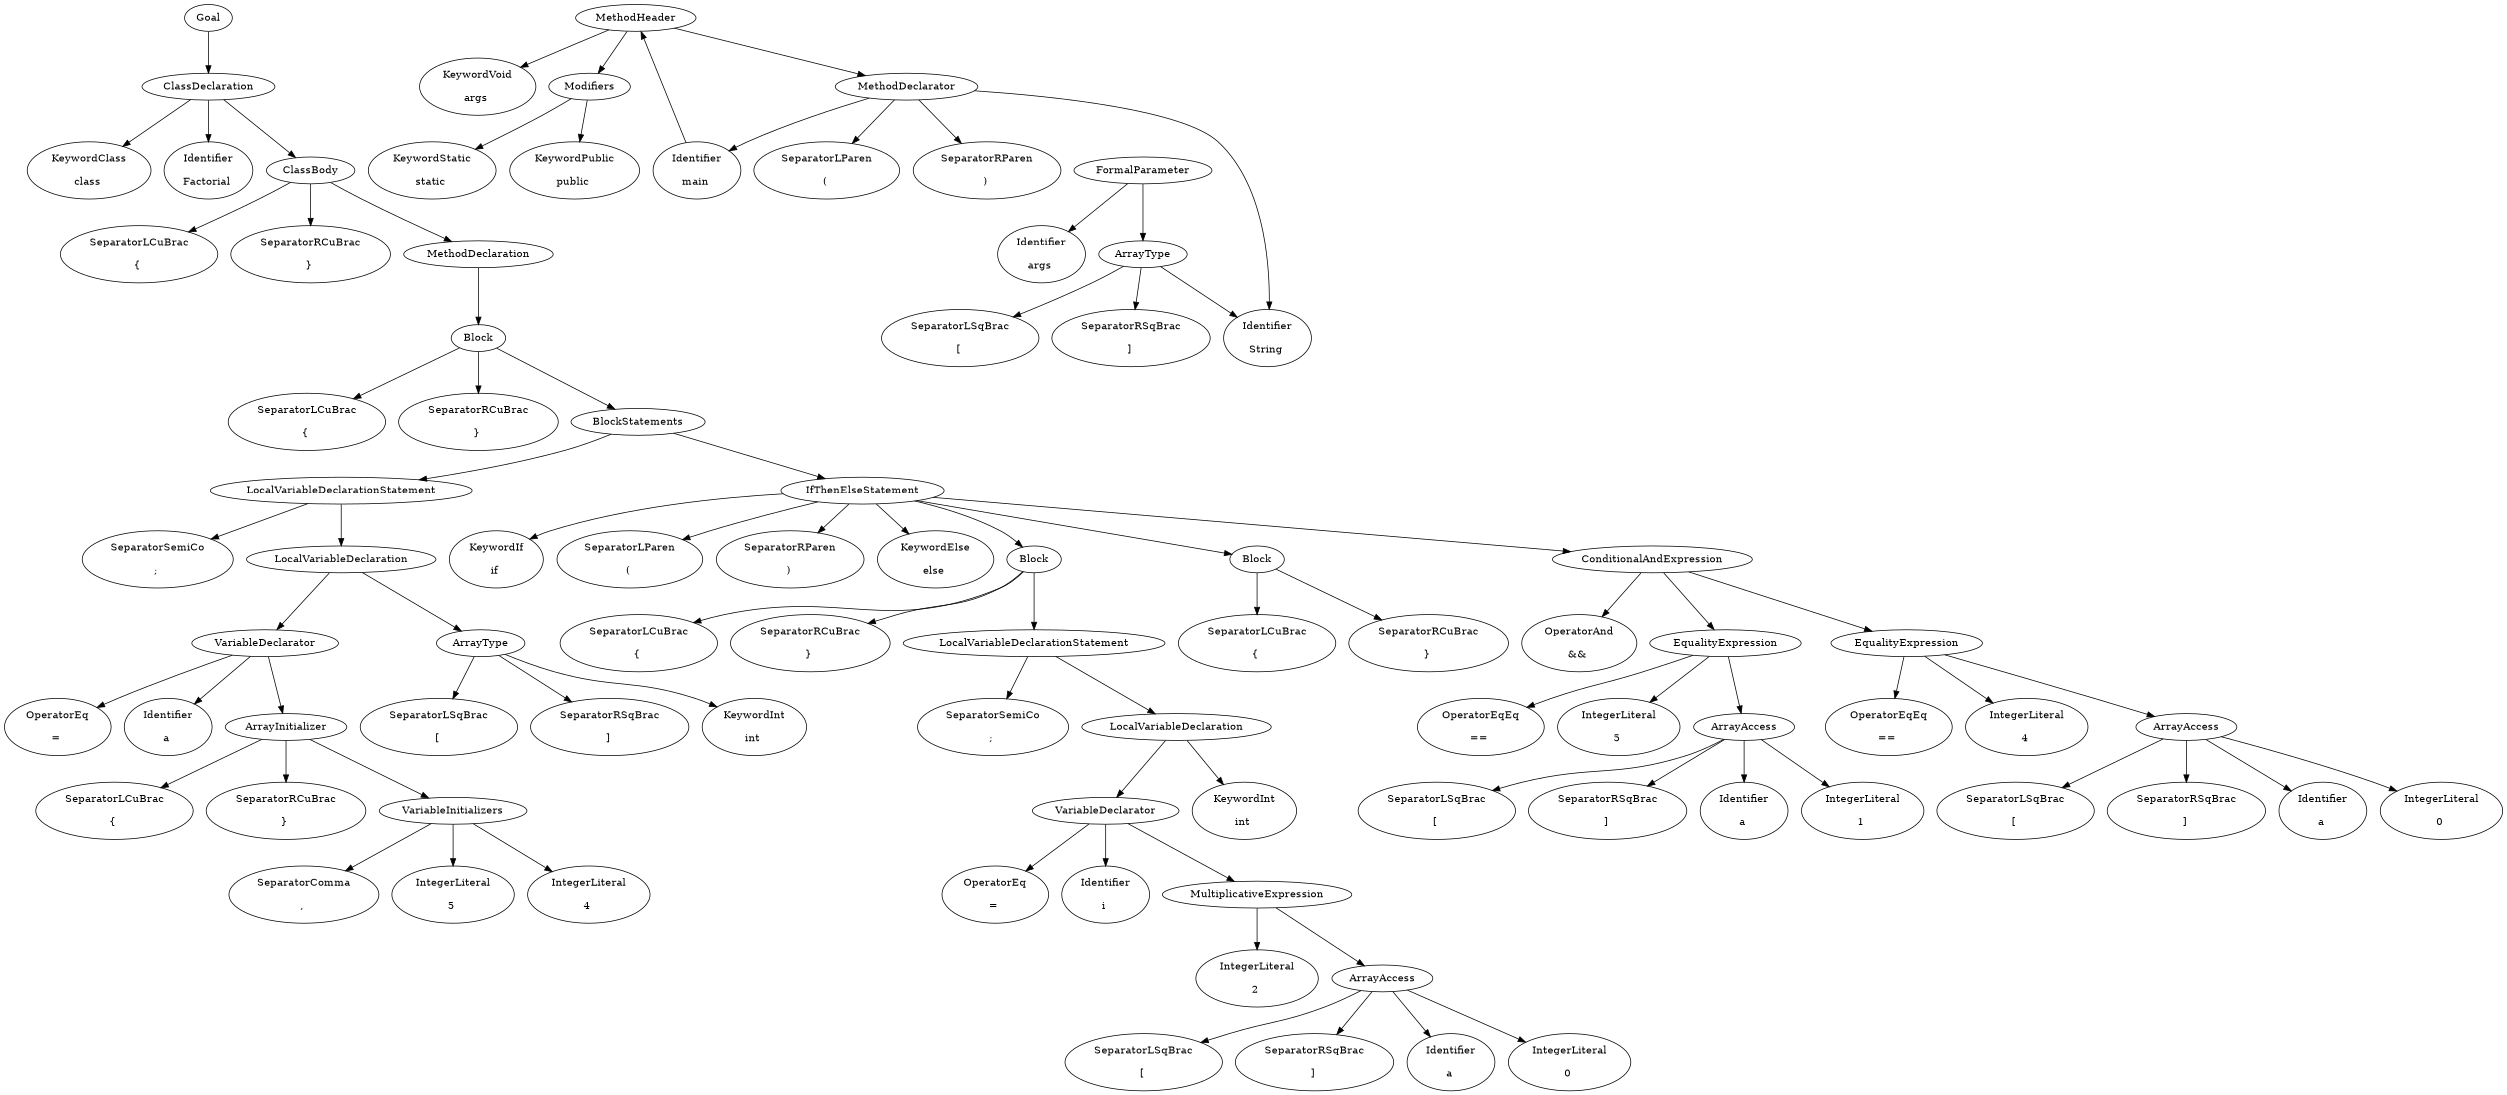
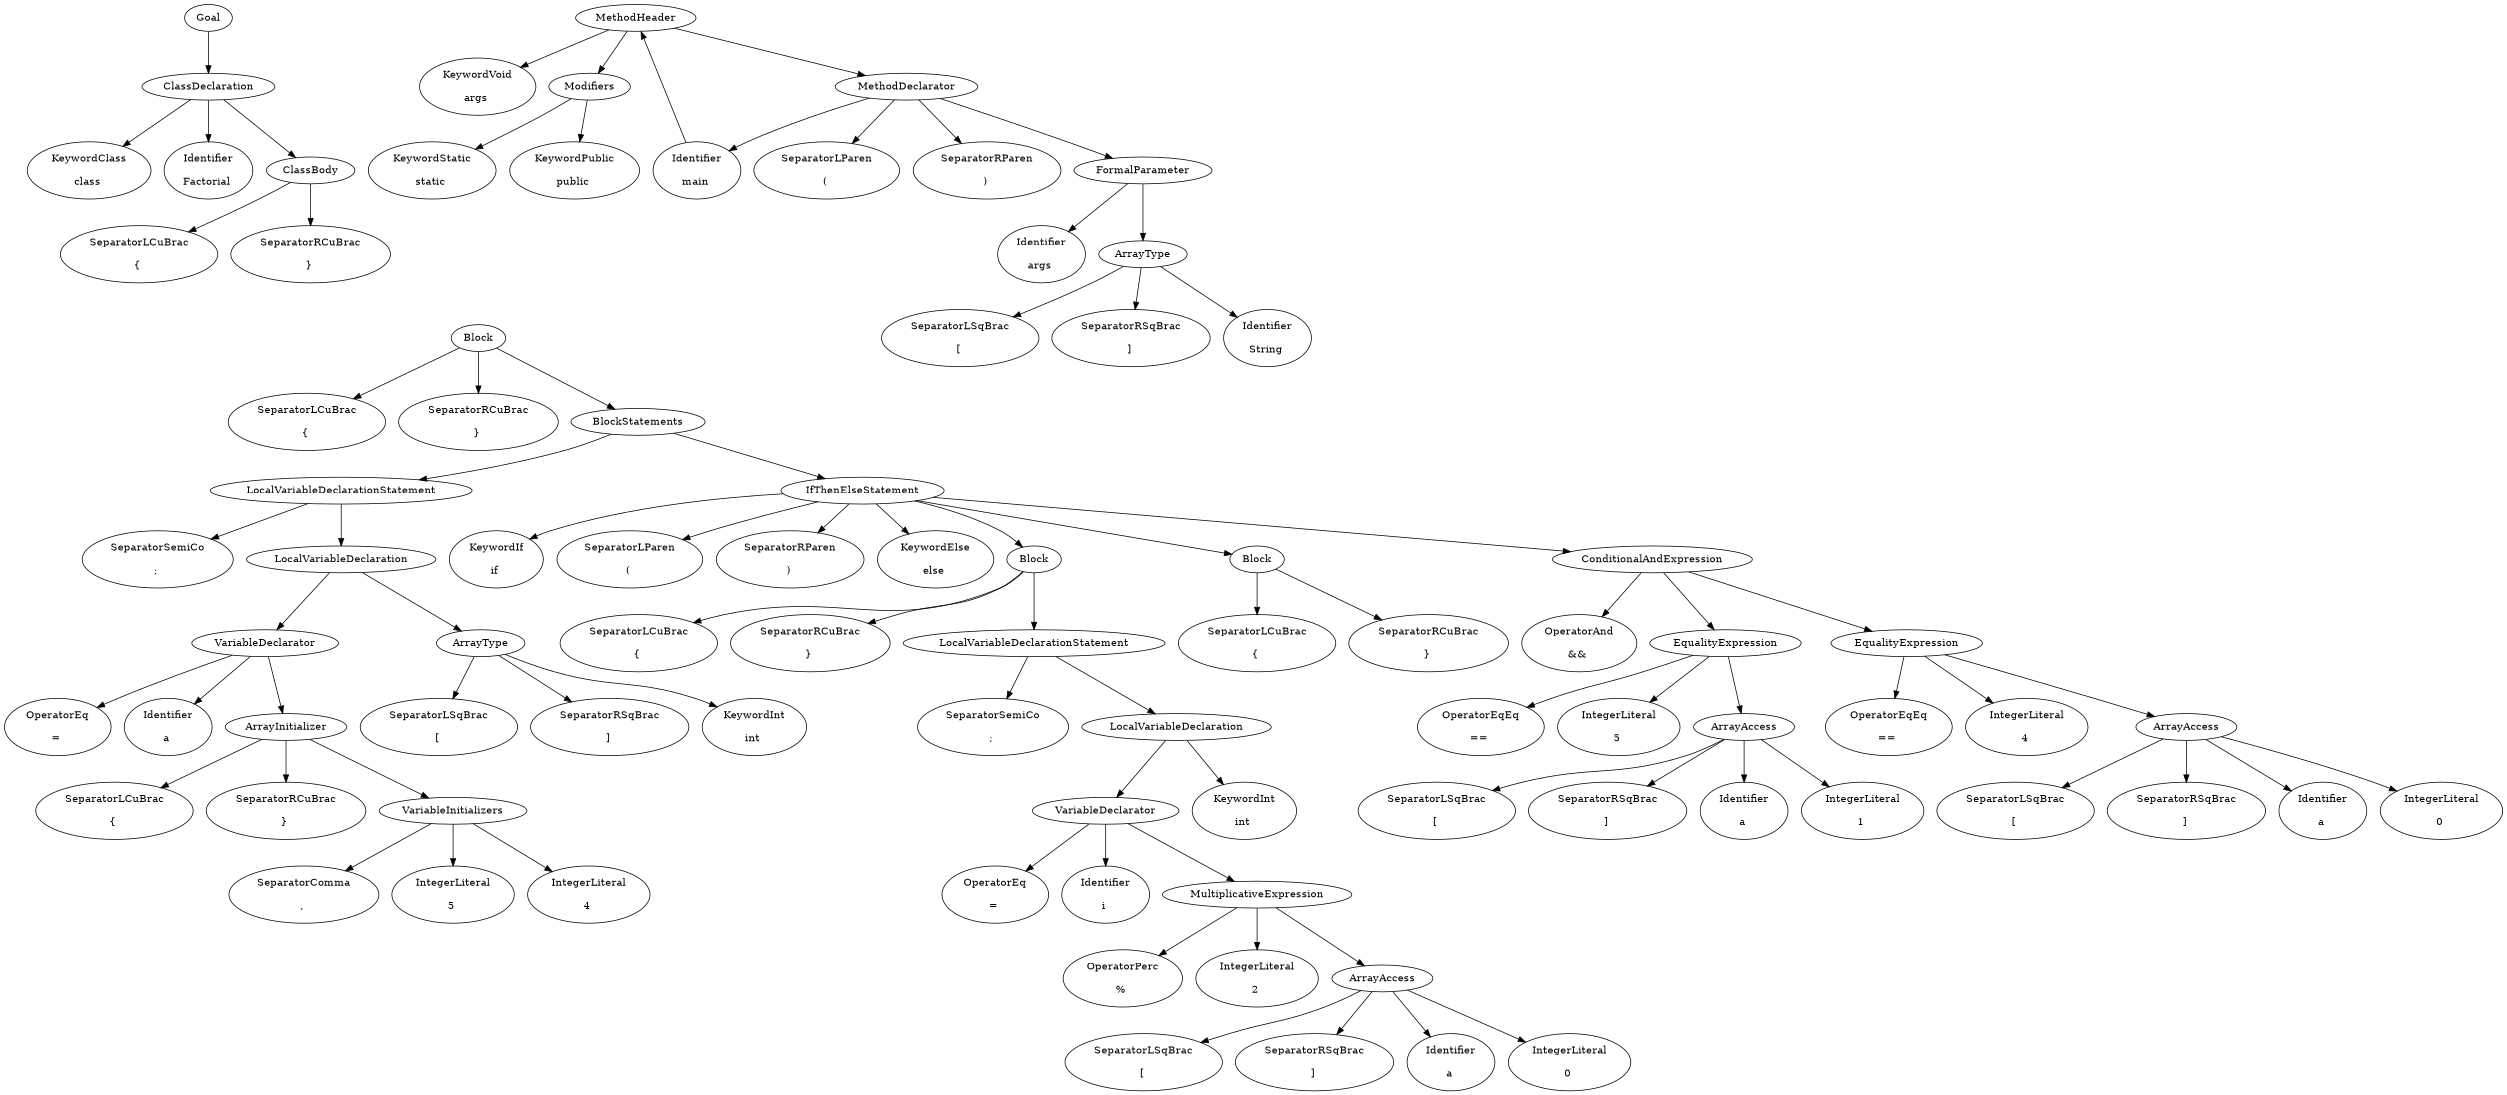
  digraph {
    n1 [label=Goal]
    n2 [label=ClassDeclaration]
    n3 [label="KeywordClass\n\nclass "]
    n4 [label="Identifier\n\nFactorial "]
    n5 [label=ClassBody]
    n6 [label="SeparatorLCuBrac\n\n{ "]
    n7 [label="SeparatorRCuBrac\n\n} "]
-   n8 [label=MethodDeclaration]
    n9 [label=Block]
    n10 [label=MethodHeader]
    n11 [label="KeywordVoid\n\nargs "]
    n12 [label=Modifiers]
    n13 [label=MethodDeclarator]
    n14 [label="SeparatorLCuBrac\n\n{ "]
    n15 [label="SeparatorRCuBrac\n\n} "]
    n16 [label=BlockStatements]
    n17 [label="KeywordStatic\n\nstatic "]
    n18 [label="KeywordPublic\n\npublic "]
    n19 [label="Identifier\n\nmain "]
    n20 [label="SeparatorLParen\n\n( "]
    n21 [label="SeparatorRParen\n\n) "]
    n22 [label=FormalParameter]
    n23 [label="Identifier\n\nargs "]
    n24 [label=ArrayType]
    n25 [label=LocalVariableDeclarationStatement]
    n26 [label=IfThenElseStatement]
    n27 [label="SeparatorSemiCo\n\n; "]
    n28 [label=LocalVariableDeclaration]
    n29 [label="KeywordIf\n\nif "]
    n30 [label="SeparatorLParen\n\n( "]
    n31 [label="SeparatorRParen\n\n) "]
    n32 [label="KeywordElse\n\nelse "]
    n33 [label=Block]
    n34 [label=Block]
    n35 [label=ConditionalAndExpression]
    n36 [label="SeparatorLSqBrac\n\n[ "]
    n37 [label="SeparatorRSqBrac\n\n] "]
    n38 [label="Identifier\n\nString "]
    n39 [label=VariableDeclarator]
    n40 [label=ArrayType]
    n41 [label="SeparatorLCuBrac\n\n{ "]
    n42 [label="SeparatorRCuBrac\n\n} "]
    n43 [label=LocalVariableDeclarationStatement]
    n44 [label="SeparatorLCuBrac\n\n{ "]
    n45 [label="SeparatorRCuBrac\n\n} "]
    n46 [label="OperatorAnd\n\n&& "]
    n47 [label=EqualityExpression]
    n48 [label=EqualityExpression]
    n49 [label="OperatorEq\n\n= "]
    n50 [label="Identifier\n\na "]
    n51 [label=ArrayInitializer]
    n52 [label="SeparatorLSqBrac\n\n[ "]
    n53 [label="SeparatorRSqBrac\n\n] "]
    n54 [label="KeywordInt\n\nint "]
    n55 [label="SeparatorLCuBrac\n\n{ "]
    n56 [label="SeparatorRCuBrac\n\n} "]
    n57 [label=VariableInitializers]
    n58 [label="SeparatorSemiCo\n\n; "]
    n59 [label=LocalVariableDeclaration]
    n60 [label="SeparatorComma\n\n, "]
    n61 [label="IntegerLiteral\n\n5 "]
    n62 [label="IntegerLiteral\n\n4 "]
    n63 [label="OperatorEqEq\n\n== "]
    n64 [label="IntegerLiteral\n\n5 "]
    n65 [label=ArrayAccess]
    n66 [label="OperatorEqEq\n\n== "]
    n67 [label="IntegerLiteral\n\n4 "]
    n68 [label=ArrayAccess]
    n69 [label=VariableDeclarator]
    n70 [label="KeywordInt\n\nint "]
    n71 [label="OperatorEq\n\n= "]
    n72 [label="Identifier\n\ni "]
    n73 [label=MultiplicativeExpression]
    n74 [label="SeparatorLSqBrac\n\n[ "]
    n75 [label="SeparatorRSqBrac\n\n] "]
    n76 [label="Identifier\n\na "]
    n77 [label="IntegerLiteral\n\n1 "]
+   n78 [label="OperatorPerc\n\n% "]
    n79 [label="IntegerLiteral\n\n2 "]
    n80 [label=ArrayAccess]
    n81 [label="SeparatorLSqBrac\n\n[ "]
    n82 [label="SeparatorRSqBrac\n\n] "]
    n83 [label="Identifier\n\na "]
    n84 [label="IntegerLiteral\n\n0 "]
    n85 [label="SeparatorLSqBrac\n\n[ "]
    n86 [label="SeparatorRSqBrac\n\n] "]
    n87 [label="Identifier\n\na "]
    n88 [label="IntegerLiteral\n\n0 "]
    n1 -> n2
    n2 -> n3
    n2 -> n4
    n2 -> n5
    n5 -> n6
    n5 -> n7
-   n5 -> n8
-   n8 -> n9
    n9 -> n14
    n9 -> n15
    n9 -> n16
    n10 -> n11
    n10 -> n12
    n10 -> n13
    n12 -> n17
    n12 -> n18
    n13 -> n19
    n13 -> n20
    n13 -> n21
-   n13 -> n38
+   n13 -> n22
    n16 -> n25
    n16 -> n26
    n19 -> n10
    n22 -> n23
    n22 -> n24
    n24 -> n36
    n24 -> n37
    n24 -> n38
    n25 -> n27
    n25 -> n28
    n26 -> n29
    n26 -> n30
    n26 -> n31
    n26 -> n32
    n26 -> n33
    n26 -> n34
    n26 -> n35
    n28 -> n39
    n28 -> n40
    n33 -> n41
    n33 -> n42
    n33 -> n43
    n34 -> n44
    n34 -> n45
    n35 -> n46
    n35 -> n47
    n35 -> n48
    n39 -> n49
    n39 -> n50
    n39 -> n51
    n40 -> n52
    n40 -> n53
    n40 -> n54
    n43 -> n58
    n43 -> n59
    n47 -> n63
    n47 -> n64
    n47 -> n65
    n48 -> n66
    n48 -> n67
    n48 -> n68
    n51 -> n55
    n51 -> n56
    n51 -> n57
    n57 -> n60
    n57 -> n61
    n57 -> n62
    n59 -> n69
    n59 -> n70
    n65 -> n74
    n65 -> n75
    n65 -> n76
    n65 -> n77
    n68 -> n81
    n68 -> n82
    n68 -> n83
    n68 -> n84
    n69 -> n71
    n69 -> n72
    n69 -> n73
+   n73 -> n78
    n73 -> n79
    n73 -> n80
    n80 -> n85
    n80 -> n86
    n80 -> n87
    n80 -> n88
  }
